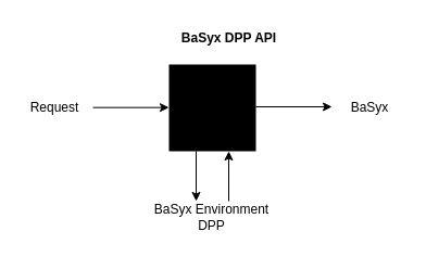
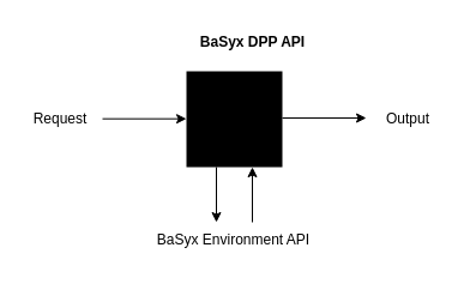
  <mxCell id="0" />
  <mxCell id="1" parent="0" />
  <mxCell id="2" value="" style="whiteSpace=wrap;html=1;aspect=fixed;strokeColor=none;fillColor=#000000;" parent="1" vertex="1"><mxGeometry x="155" y="59" width="80" height="80" as="geometry" /></mxCell>
  <mxCell id="3" value="" style="endArrow=classic;html=1;rounded=0;" parent="1" edge="1"><mxGeometry width="50" height="50" relative="1" as="geometry"><mxPoint x="85" y="98.66" as="sourcePoint" /><mxPoint x="155" y="98.66" as="targetPoint" /></mxGeometry></mxCell>
  <mxCell id="4" value="" style="endArrow=classic;html=1;rounded=0;" parent="1" edge="1"><mxGeometry width="50" height="50" relative="1" as="geometry"><mxPoint x="180" y="139" as="sourcePoint" /><mxPoint x="180" y="185" as="targetPoint" /></mxGeometry></mxCell>
  <mxCell id="5" value="" style="endArrow=classic;html=1;rounded=0;" parent="1" edge="1"><mxGeometry width="50" height="50" relative="1" as="geometry"><mxPoint x="210" y="185" as="sourcePoint" /><mxPoint x="210" y="139" as="targetPoint" /></mxGeometry></mxCell>
  <mxCell id="6" value="" style="endArrow=classic;html=1;rounded=0;" parent="1" edge="1"><mxGeometry width="50" height="50" relative="1" as="geometry"><mxPoint x="235" y="98" as="sourcePoint" /><mxPoint x="305" y="98" as="targetPoint" /></mxGeometry></mxCell>
  <mxCell id="7" value="Request" style="text;html=1;whiteSpace=wrap;strokeColor=none;fillColor=none;align=center;verticalAlign=middle;rounded=0;" parent="1" vertex="1"><mxGeometry x="20" y="84" width="60" height="30" as="geometry" /></mxCell>
- <mxCell id="8" value="BaSyx" style="text;html=1;whiteSpace=wrap;strokeColor=none;fillColor=none;align=center;verticalAlign=middle;rounded=0;" parent="1" vertex="1"><mxGeometry x="310" y="84" width="60" height="30" as="geometry" /></mxCell>
- <mxCell id="9" value="BaSyx Environment DPP" style="text;html=1;whiteSpace=wrap;strokeColor=none;fillColor=none;align=center;verticalAlign=middle;rounded=0;" parent="1" vertex="1"><mxGeometry x="127" y="185" width="135" height="30" as="geometry" /></mxCell>
+ <mxCell id="8" value="Output" style="text;html=1;whiteSpace=wrap;strokeColor=none;fillColor=none;align=center;verticalAlign=middle;rounded=0;" parent="1" vertex="1"><mxGeometry x="310" y="84" width="60" height="30" as="geometry" /></mxCell>
+ <mxCell id="9" value="BaSyx Environment API" style="text;html=1;whiteSpace=wrap;strokeColor=none;fillColor=none;align=center;verticalAlign=middle;rounded=0;" parent="1" vertex="1"><mxGeometry x="127" y="185" width="135" height="30" as="geometry" /></mxCell>
  <mxCell id="10" value="&lt;b&gt;BaSyx DPP API&lt;/b&gt;" style="text;html=1;whiteSpace=wrap;strokeColor=none;fillColor=none;align=center;verticalAlign=middle;rounded=0;" parent="1" vertex="1"><mxGeometry x="142.5" y="20" width="135" height="30" as="geometry" /></mxCell>
